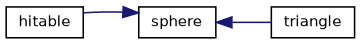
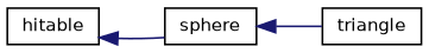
  digraph {
    rankdir=LR
    node [color=black fillcolor=white fontname=Helvetica fontsize=10 shape=record style=filled]
    edge [color=midnightblue dir=back fontname=Helvetica fontsize=10 labelfontname=Helvetica labelfontsize=10 style=solid]
    n1 [height=0.2 label=hitable width=0.4]
    n2 [height=0.2 label=sphere width=0.4]
    n3 [height=0.2 label=triangle width=0.4]
-   n2 -> n1
+   n1 -> n2
    n2 -> n3
  }
